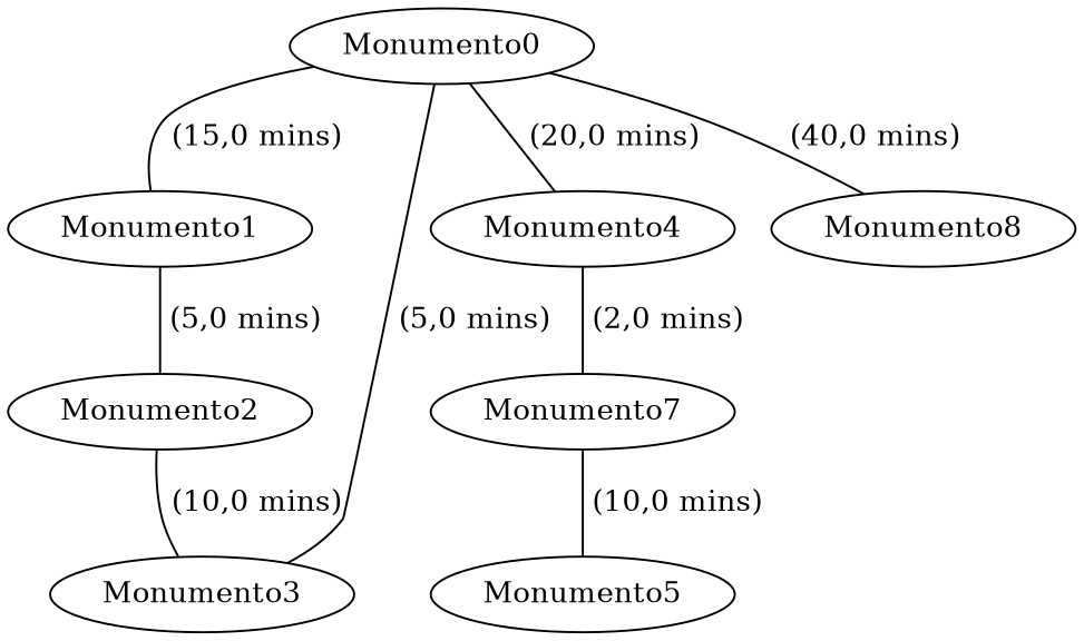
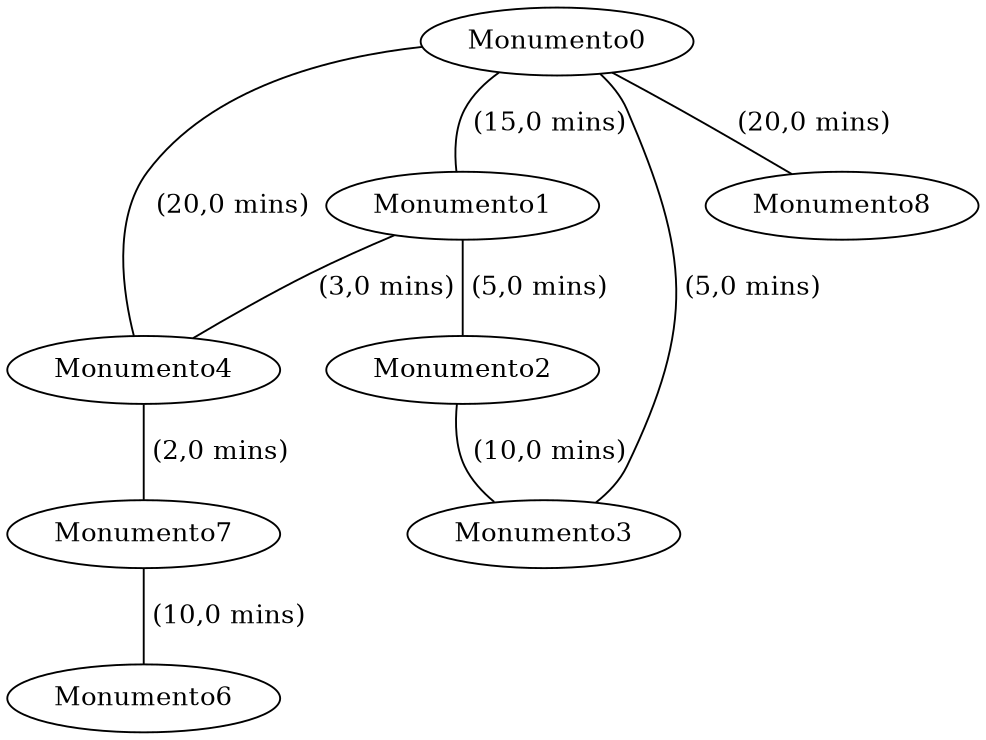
  graph {
    n1 [label=Monumento0]
    n2 [label=Monumento1]
    n3 [label=Monumento3]
    n4 [label=Monumento4]
    n5 [label=Monumento8]
    n6 [label=Monumento2]
    n7 [label=Monumento7]
-   n8 [label=Monumento5]
+   n8 [label=Monumento6]
    n1 -- n2 [label=" (15,0 mins)"]
    n1 -- n3 [label=" (5,0 mins)"]
    n1 -- n4 [label=" (20,0 mins)"]
-   n1 -- n5 [label=" (40,0 mins)"]
+   n1 -- n5 [label=" (20,0 mins)"]
+   n2 -- n4 [label=" (3,0 mins)"]
    n2 -- n6 [label=" (5,0 mins)"]
    n4 -- n7 [label=" (2,0 mins)"]
    n6 -- n3 [label=" (10,0 mins)"]
    n7 -- n8 [label=" (10,0 mins)"]
  }
